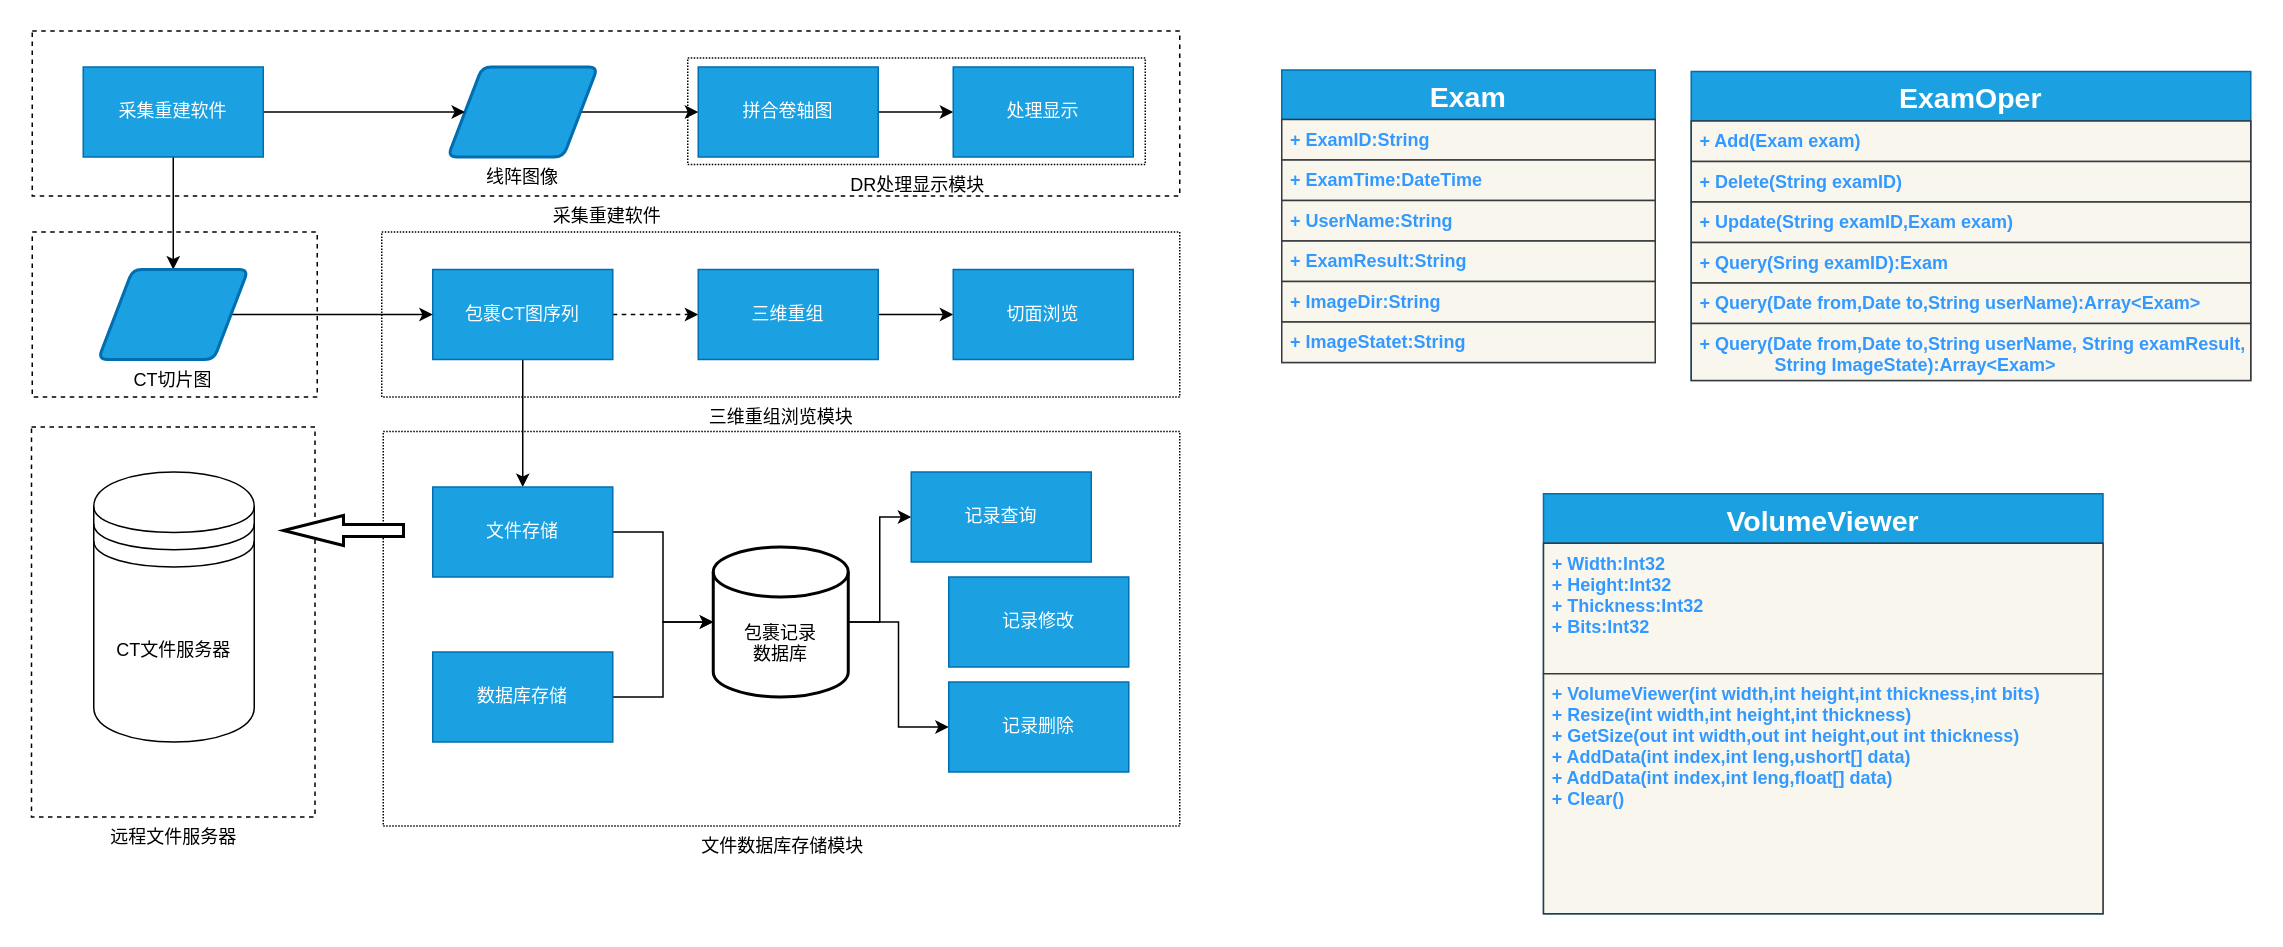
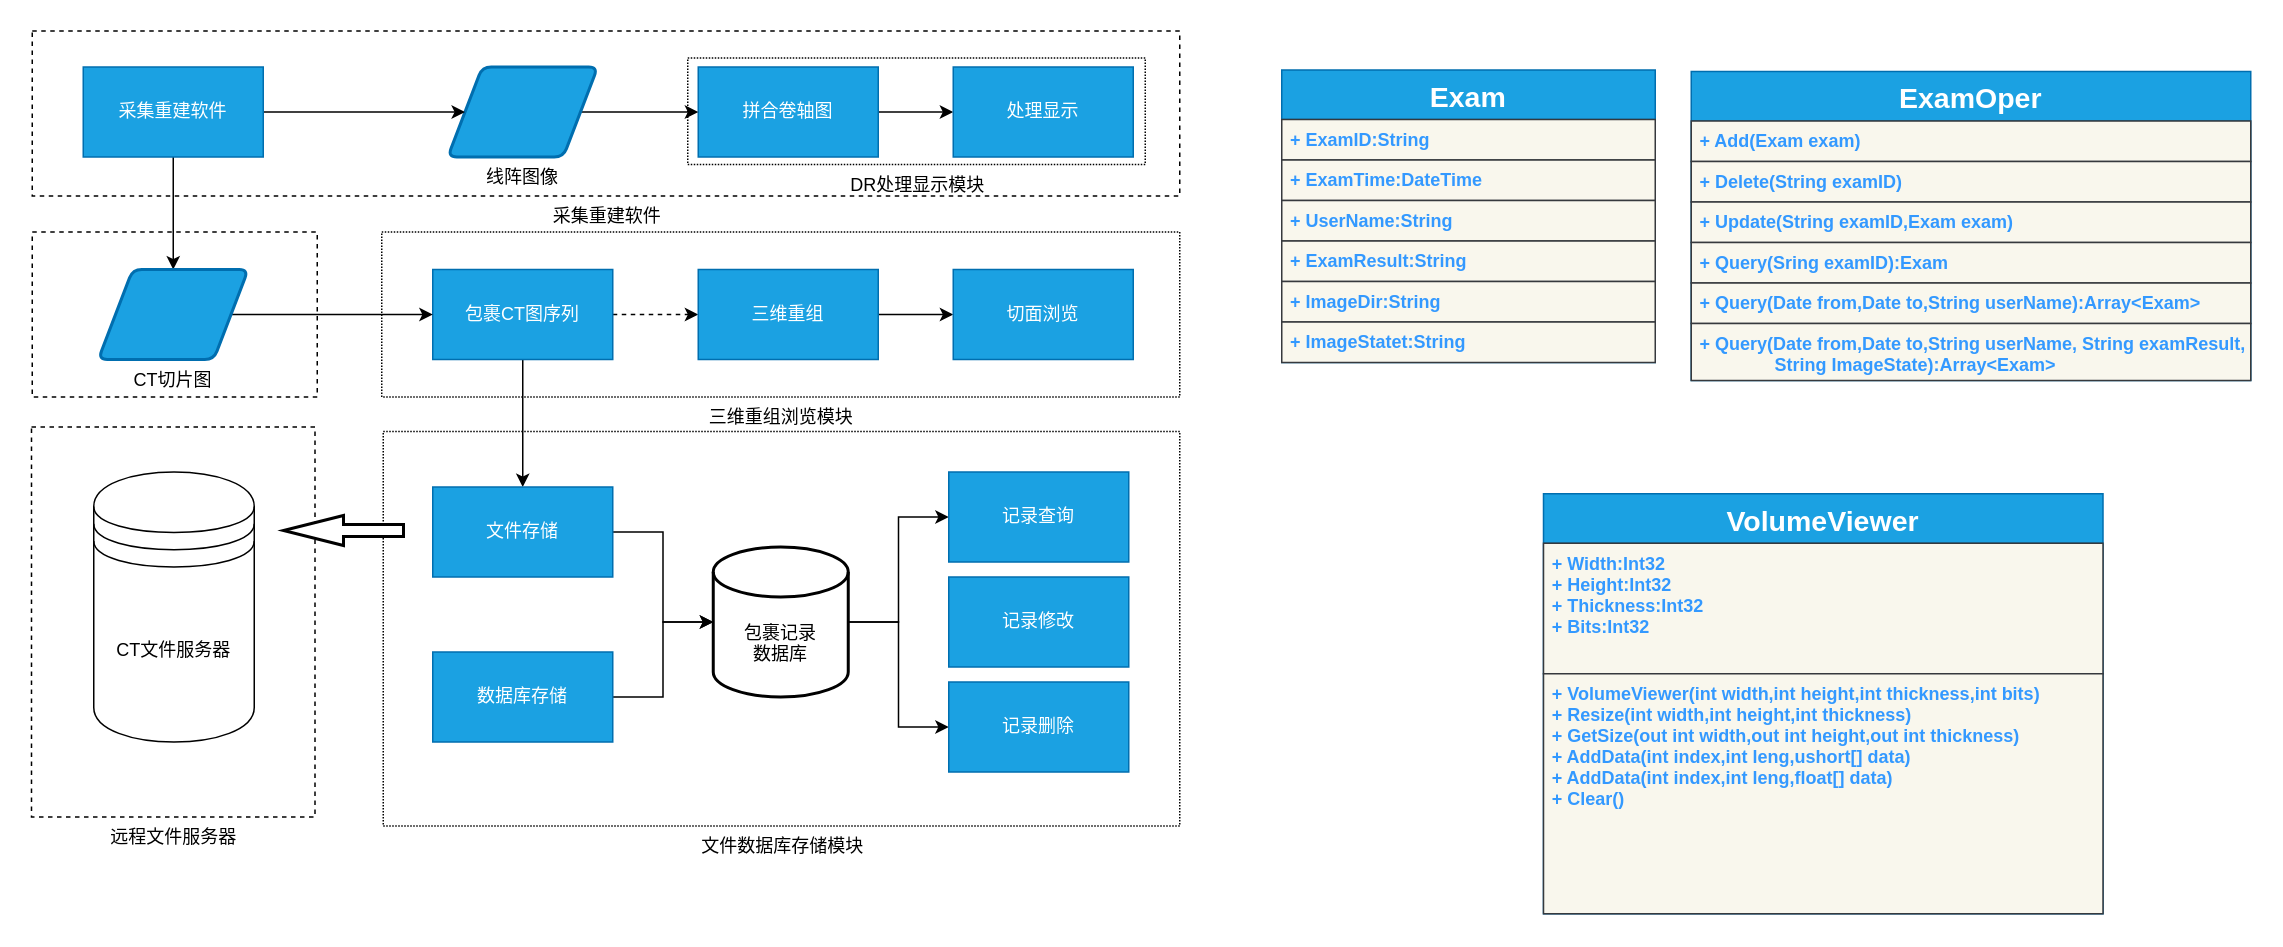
  <mxCell id="0" />
  <mxCell id="1" parent="0" />
  <mxCell id="2" value="采集重建软件" style="verticalLabelPosition=bottom;verticalAlign=top;html=1;shape=mxgraph.basic.rect;fillColor=none;fillColor2=none;strokeColor=#000000;strokeWidth=1;size=20;indent=5;fontColor=#000000;dashed=1;" parent="1" vertex="1"><mxGeometry x="21" y="20" width="765" height="110" as="geometry" /></mxCell>
  <mxCell id="3" value="文件数据库存储模块" style="verticalLabelPosition=bottom;verticalAlign=top;html=1;shape=mxgraph.basic.rect;fillColor=none;fillColor2=none;strokeColor=#000000;strokeWidth=1;size=20;indent=5;fontColor=#000000;dashed=1;dashPattern=1 1;" parent="1" vertex="1"><mxGeometry x="255" y="287" width="531" height="263" as="geometry" /></mxCell>
  <mxCell id="4" value="三维重组浏览模块" style="verticalLabelPosition=bottom;verticalAlign=top;html=1;shape=mxgraph.basic.rect;fillColor=none;fillColor2=none;strokeColor=#000000;strokeWidth=1;size=20;indent=5;fontColor=#000000;dashed=1;dashPattern=1 1;" parent="1" vertex="1"><mxGeometry x="254" y="154" width="532" height="110" as="geometry" /></mxCell>
  <mxCell id="5" value="远程文件服务器" style="verticalLabelPosition=bottom;verticalAlign=top;html=1;shape=mxgraph.basic.rect;fillColor=none;fillColor2=none;strokeColor=#000000;strokeWidth=1;size=20;indent=5;fontColor=#000000;dashed=1;" parent="1" vertex="1"><mxGeometry x="20.5" y="284" width="189" height="260" as="geometry" /></mxCell>
  <mxCell id="6" style="edgeStyle=orthogonalEdgeStyle;rounded=0;orthogonalLoop=1;jettySize=auto;html=1;exitX=1;exitY=0.5;exitDx=0;exitDy=0;fontColor=#000000;" parent="1" source="7" target="13" edge="1"><mxGeometry relative="1" as="geometry" /></mxCell>
  <mxCell id="7" value="拼合卷轴图" style="rounded=0;whiteSpace=wrap;html=1;fillColor=#1ba1e2;strokeColor=#006EAF;fontColor=#ffffff;" parent="1" vertex="1"><mxGeometry x="465" y="44" width="120" height="60" as="geometry" /></mxCell>
  <mxCell id="8" style="edgeStyle=orthogonalEdgeStyle;rounded=0;orthogonalLoop=1;jettySize=auto;html=1;exitX=1;exitY=0.5;exitDx=0;exitDy=0;entryX=0;entryY=0.5;entryDx=0;entryDy=0;fontColor=#000000;" parent="1" source="9" target="7" edge="1"><mxGeometry relative="1" as="geometry" /></mxCell>
  <mxCell id="9" value="线阵图像" style="verticalLabelPosition=bottom;verticalAlign=top;html=1;strokeWidth=2;shape=parallelogram;perimeter=parallelogramPerimeter;whiteSpace=wrap;rounded=1;arcSize=12;size=0.23;fillColor=#1ba1e2;strokeColor=#006EAF;fontColor=#000000;" parent="1" vertex="1"><mxGeometry x="298" y="44" width="100" height="60" as="geometry" /></mxCell>
  <mxCell id="10" style="edgeStyle=orthogonalEdgeStyle;rounded=0;orthogonalLoop=1;jettySize=auto;html=1;exitX=1;exitY=0.5;exitDx=0;exitDy=0;entryX=0;entryY=0.5;entryDx=0;entryDy=0;fontColor=#000000;" parent="1" source="12" target="9" edge="1"><mxGeometry relative="1" as="geometry" /></mxCell>
  <mxCell id="11" style="edgeStyle=orthogonalEdgeStyle;rounded=0;orthogonalLoop=1;jettySize=auto;html=1;exitX=0.5;exitY=1;exitDx=0;exitDy=0;entryX=0.5;entryY=0;entryDx=0;entryDy=0;" parent="1" source="12" target="35" edge="1"><mxGeometry relative="1" as="geometry" /></mxCell>
  <mxCell id="12" value="采集重建软件" style="rounded=0;whiteSpace=wrap;html=1;fillColor=#1ba1e2;strokeColor=#006EAF;fontColor=#ffffff;" parent="1" vertex="1"><mxGeometry x="55" y="44" width="120" height="60" as="geometry" /></mxCell>
  <mxCell id="13" value="处理显示" style="rounded=0;whiteSpace=wrap;html=1;fillColor=#1ba1e2;strokeColor=#006EAF;fontColor=#ffffff;" parent="1" vertex="1"><mxGeometry x="635" y="44" width="120" height="60" as="geometry" /></mxCell>
  <mxCell id="14" value="" style="edgeStyle=orthogonalEdgeStyle;rounded=0;orthogonalLoop=1;jettySize=auto;html=1;fontColor=#000000;dashed=1;" parent="1" source="16" target="18" edge="1"><mxGeometry relative="1" as="geometry" /></mxCell>
  <mxCell id="15" style="edgeStyle=orthogonalEdgeStyle;rounded=0;orthogonalLoop=1;jettySize=auto;html=1;exitX=0.5;exitY=1;exitDx=0;exitDy=0;fontColor=#000000;" parent="1" source="16" target="21" edge="1"><mxGeometry relative="1" as="geometry" /></mxCell>
  <mxCell id="16" value="包裹CT图序列" style="rounded=0;whiteSpace=wrap;html=1;fillColor=#1ba1e2;strokeColor=#006EAF;fontColor=#ffffff;" parent="1" vertex="1"><mxGeometry x="288" y="179" width="120" height="60" as="geometry" /></mxCell>
  <mxCell id="17" style="edgeStyle=orthogonalEdgeStyle;rounded=0;orthogonalLoop=1;jettySize=auto;html=1;exitX=1;exitY=0.5;exitDx=0;exitDy=0;fontColor=#000000;" parent="1" source="18" target="19" edge="1"><mxGeometry relative="1" as="geometry" /></mxCell>
  <mxCell id="18" value="三维重组" style="rounded=0;whiteSpace=wrap;html=1;fillColor=#1ba1e2;strokeColor=#006EAF;fontColor=#ffffff;" parent="1" vertex="1"><mxGeometry x="465" y="179" width="120" height="60" as="geometry" /></mxCell>
  <mxCell id="19" value="切面浏览" style="rounded=0;whiteSpace=wrap;html=1;fillColor=#1ba1e2;strokeColor=#006EAF;fontColor=#ffffff;" parent="1" vertex="1"><mxGeometry x="635" y="179" width="120" height="60" as="geometry" /></mxCell>
  <mxCell id="20" style="edgeStyle=orthogonalEdgeStyle;rounded=0;orthogonalLoop=1;jettySize=auto;html=1;exitX=1;exitY=0.5;exitDx=0;exitDy=0;entryX=0;entryY=0.5;entryDx=0;entryDy=0;entryPerimeter=0;fontColor=#000000;" parent="1" source="21" target="26" edge="1"><mxGeometry relative="1" as="geometry" /></mxCell>
  <mxCell id="21" value="文件存储" style="rounded=0;whiteSpace=wrap;html=1;fillColor=#1ba1e2;strokeColor=#006EAF;fontColor=#ffffff;" parent="1" vertex="1"><mxGeometry x="288" y="324" width="120" height="60" as="geometry" /></mxCell>
  <mxCell id="22" style="edgeStyle=orthogonalEdgeStyle;rounded=0;orthogonalLoop=1;jettySize=auto;html=1;exitX=1;exitY=0.5;exitDx=0;exitDy=0;fontColor=#000000;" parent="1" source="23" target="26" edge="1"><mxGeometry relative="1" as="geometry" /></mxCell>
  <mxCell id="23" value="数据库存储" style="rounded=0;whiteSpace=wrap;html=1;fillColor=#1ba1e2;strokeColor=#006EAF;fontColor=#ffffff;" parent="1" vertex="1"><mxGeometry x="288" y="434" width="120" height="60" as="geometry" /></mxCell>
  <mxCell id="24" style="edgeStyle=orthogonalEdgeStyle;rounded=0;orthogonalLoop=1;jettySize=auto;html=1;exitX=1;exitY=0.5;exitDx=0;exitDy=0;exitPerimeter=0;fontColor=#000000;" parent="1" source="26" target="27" edge="1"><mxGeometry relative="1" as="geometry" /></mxCell>
  <mxCell id="25" style="edgeStyle=orthogonalEdgeStyle;rounded=0;orthogonalLoop=1;jettySize=auto;html=1;exitX=1;exitY=0.5;exitDx=0;exitDy=0;exitPerimeter=0;entryX=0;entryY=0.5;entryDx=0;entryDy=0;fontColor=#000000;" parent="1" source="26" target="29" edge="1"><mxGeometry relative="1" as="geometry" /></mxCell>
  <mxCell id="26" value="&lt;br&gt;&lt;br&gt;包裹记录&lt;br&gt;数据库" style="strokeWidth=2;html=1;shape=mxgraph.flowchart.database;whiteSpace=wrap;" parent="1" vertex="1"><mxGeometry y="364" width="90" height="100" as="geometry" x="475" /></mxCell>
- <mxCell id="27" value="记录查询" style="rounded=0;whiteSpace=wrap;html=1;fillColor=#1ba1e2;strokeColor=#006EAF;fontColor=#ffffff;" parent="1" vertex="1"><mxGeometry x="607" y="314" width="120" height="60" as="geometry" /></mxCell>
+ <mxCell id="27" value="记录查询" style="rounded=0;whiteSpace=wrap;html=1;fillColor=#1ba1e2;strokeColor=#006EAF;fontColor=#ffffff;" parent="1" vertex="1"><mxGeometry x="632" y="314" width="120" height="60" as="geometry" /></mxCell>
  <mxCell id="28" value="记录修改" style="rounded=0;whiteSpace=wrap;html=1;fillColor=#1ba1e2;strokeColor=#006EAF;fontColor=#ffffff;" parent="1" vertex="1"><mxGeometry x="632" y="384" width="120" height="60" as="geometry" /></mxCell>
  <mxCell id="29" value="记录删除&lt;br&gt;" style="rounded=0;whiteSpace=wrap;html=1;fillColor=#1ba1e2;strokeColor=#006EAF;fontColor=#ffffff;" parent="1" vertex="1"><mxGeometry x="632" y="454" width="120" height="60" as="geometry" /></mxCell>
  <mxCell id="30" value="CT文件服务器" style="shape=datastore;whiteSpace=wrap;html=1;fillColor=none;fontColor=#000000;" parent="1" vertex="1"><mxGeometry x="62" y="314" width="107" height="180" as="geometry" /></mxCell>
  <mxCell id="31" value="DR处理显示模块" style="verticalLabelPosition=bottom;verticalAlign=top;html=1;shape=mxgraph.basic.rect;fillColor=none;fillColor2=none;strokeColor=#000000;strokeWidth=1;size=20;indent=5;fontColor=#000000;dashed=1;dashPattern=1 1;" parent="1" vertex="1"><mxGeometry x="458" y="38" width="305" height="71" as="geometry" /></mxCell>
  <mxCell id="32" value="" style="verticalLabelPosition=bottom;verticalAlign=top;html=1;strokeWidth=2;shape=mxgraph.arrows2.arrow;dy=0.6;dx=40;notch=0;rotation=180;" parent="1" vertex="1"><mxGeometry x="188.5" y="343" width="80" height="20" as="geometry" /></mxCell>
  <mxCell id="33" value="" style="verticalLabelPosition=bottom;verticalAlign=top;html=1;shape=mxgraph.basic.rect;fillColor=none;fillColor2=none;strokeColor=#000000;strokeWidth=1;size=20;indent=5;fontColor=#000000;dashed=1;" parent="1" vertex="1"><mxGeometry x="21" y="154" width="190" height="110" as="geometry" /></mxCell>
  <mxCell id="34" style="edgeStyle=orthogonalEdgeStyle;rounded=0;orthogonalLoop=1;jettySize=auto;html=1;exitX=1;exitY=0.5;exitDx=0;exitDy=0;entryX=0;entryY=0.5;entryDx=0;entryDy=0;" parent="1" source="35" target="16" edge="1"><mxGeometry relative="1" as="geometry" /></mxCell>
  <mxCell id="35" value="CT切片图" style="verticalLabelPosition=bottom;verticalAlign=top;html=1;strokeWidth=2;shape=parallelogram;perimeter=parallelogramPerimeter;whiteSpace=wrap;rounded=1;arcSize=12;size=0.23;fillColor=#1ba1e2;strokeColor=#006EAF;fontColor=#000000;" parent="1" vertex="1"><mxGeometry x="65" y="179" width="100" height="60" as="geometry" /></mxCell>
  <mxCell id="36" value="Exam" style="swimlane;fontStyle=1;align=center;verticalAlign=top;childLayout=stackLayout;horizontal=1;startSize=33;horizontalStack=0;resizeParent=1;resizeParentMax=0;resizeLast=0;collapsible=1;marginBottom=0;fontSize=19;fillColor=#1ba1e2;strokeColor=#006EAF;fontColor=#ffffff;" parent="1" vertex="1"><mxGeometry x="854" y="46" width="249" height="195" as="geometry" /></mxCell>
  <mxCell id="37" value="+ ExamID:String&#10;" style="text;strokeColor=#36393d;fillColor=#f9f7ed;align=left;verticalAlign=top;spacingLeft=4;spacingRight=4;overflow=hidden;rotatable=0;points=[[0,0.5],[1,0.5]];portConstraint=eastwest;fontStyle=1;fontColor=#3399FF;" parent="36" vertex="1"><mxGeometry y="33" width="249" height="27" as="geometry" /></mxCell>
  <mxCell id="38" value="+ ExamTime:DateTime&#10;" style="text;strokeColor=#36393d;fillColor=#f9f7ed;align=left;verticalAlign=top;spacingLeft=4;spacingRight=4;overflow=hidden;rotatable=0;points=[[0,0.5],[1,0.5]];portConstraint=eastwest;fontStyle=1;fontColor=#3399FF;" parent="36" vertex="1"><mxGeometry y="60" width="249" height="27" as="geometry" /></mxCell>
  <mxCell id="39" value="+ UserName:String&#10;" style="text;strokeColor=#36393d;fillColor=#f9f7ed;align=left;verticalAlign=top;spacingLeft=4;spacingRight=4;overflow=hidden;rotatable=0;points=[[0,0.5],[1,0.5]];portConstraint=eastwest;fontStyle=1;fontColor=#3399FF;" parent="36" vertex="1"><mxGeometry y="87" width="249" height="27" as="geometry" /></mxCell>
  <mxCell id="40" value="+ ExamResult:String&#10;" style="text;strokeColor=#36393d;fillColor=#f9f7ed;align=left;verticalAlign=top;spacingLeft=4;spacingRight=4;overflow=hidden;rotatable=0;points=[[0,0.5],[1,0.5]];portConstraint=eastwest;fontStyle=1;fontColor=#3399FF;" parent="36" vertex="1"><mxGeometry y="114" width="249" height="27" as="geometry" /></mxCell>
  <mxCell id="41" value="+ ImageDir:String&#10;" style="text;strokeColor=#36393d;fillColor=#f9f7ed;align=left;verticalAlign=top;spacingLeft=4;spacingRight=4;overflow=hidden;rotatable=0;points=[[0,0.5],[1,0.5]];portConstraint=eastwest;fontStyle=1;fontColor=#3399FF;" parent="36" vertex="1"><mxGeometry y="141" width="249" height="27" as="geometry" /></mxCell>
  <mxCell id="42" value="+ ImageStatet:String&#10;" style="text;strokeColor=#36393d;fillColor=#f9f7ed;align=left;verticalAlign=top;spacingLeft=4;spacingRight=4;overflow=hidden;rotatable=0;points=[[0,0.5],[1,0.5]];portConstraint=eastwest;fontStyle=1;fontColor=#3399FF;" parent="36" vertex="1"><mxGeometry y="168" width="249" height="27" as="geometry" /></mxCell>
  <mxCell id="43" value="ExamOper" style="swimlane;fontStyle=1;align=center;verticalAlign=top;childLayout=stackLayout;horizontal=1;startSize=33;horizontalStack=0;resizeParent=1;resizeParentMax=0;resizeLast=0;collapsible=1;marginBottom=0;fontSize=19;fillColor=#1ba1e2;strokeColor=#006EAF;fontColor=#ffffff;" parent="1" vertex="1"><mxGeometry x="1127" y="47" width="373" height="206" as="geometry" /></mxCell>
  <mxCell id="44" value="+ Add(Exam exam)&#10;" style="text;strokeColor=#36393d;fillColor=#f9f7ed;align=left;verticalAlign=top;spacingLeft=4;spacingRight=4;overflow=hidden;rotatable=0;points=[[0,0.5],[1,0.5]];portConstraint=eastwest;fontStyle=1;fontColor=#3399FF;" parent="43" vertex="1"><mxGeometry y="33" width="373" height="27" as="geometry" /></mxCell>
  <mxCell id="45" value="+ Delete(String examID)&#10;" style="text;strokeColor=#36393d;fillColor=#f9f7ed;align=left;verticalAlign=top;spacingLeft=4;spacingRight=4;overflow=hidden;rotatable=0;points=[[0,0.5],[1,0.5]];portConstraint=eastwest;fontStyle=1;fontColor=#3399FF;" parent="43" vertex="1"><mxGeometry y="60" width="373" height="27" as="geometry" /></mxCell>
  <mxCell id="46" value="+ Update(String examID,Exam exam)&#10;" style="text;strokeColor=#36393d;fillColor=#f9f7ed;align=left;verticalAlign=top;spacingLeft=4;spacingRight=4;overflow=hidden;rotatable=0;points=[[0,0.5],[1,0.5]];portConstraint=eastwest;fontStyle=1;fontColor=#3399FF;" parent="43" vertex="1"><mxGeometry y="87" width="373" height="27" as="geometry" /></mxCell>
  <mxCell id="47" value="+ Query(Sring examID):Exam&#10;" style="text;strokeColor=#36393d;fillColor=#f9f7ed;align=left;verticalAlign=top;spacingLeft=4;spacingRight=4;overflow=hidden;rotatable=0;points=[[0,0.5],[1,0.5]];portConstraint=eastwest;fontStyle=1;fontColor=#3399FF;" parent="43" vertex="1"><mxGeometry y="114" width="373" height="27" as="geometry" /></mxCell>
  <mxCell id="48" value="+ Query(Date from,Date to,String userName):Array&lt;Exam&gt;&#10;" style="text;strokeColor=#36393d;fillColor=#f9f7ed;align=left;verticalAlign=top;spacingLeft=4;spacingRight=4;overflow=hidden;rotatable=0;points=[[0,0.5],[1,0.5]];portConstraint=eastwest;fontStyle=1;fontColor=#3399FF;" parent="43" vertex="1"><mxGeometry y="141" width="373" height="27" as="geometry" /></mxCell>
  <mxCell id="49" value="+ Query(Date from,Date to,String userName, String examResult,&#10;               String ImageState):Array&lt;Exam&gt;&#10;" style="text;strokeColor=#36393d;fillColor=#f9f7ed;align=left;verticalAlign=top;spacingLeft=4;spacingRight=4;overflow=hidden;rotatable=0;points=[[0,0.5],[1,0.5]];portConstraint=eastwest;fontStyle=1;fontColor=#3399FF;" parent="43" vertex="1"><mxGeometry y="168" width="373" height="38" as="geometry" /></mxCell>
  <mxCell id="50" value="VolumeViewer" style="swimlane;fontStyle=1;align=center;verticalAlign=top;childLayout=stackLayout;horizontal=1;startSize=33;horizontalStack=0;resizeParent=1;resizeParentMax=0;resizeLast=0;collapsible=1;marginBottom=0;fontSize=19;fillColor=#1ba1e2;strokeColor=#006EAF;fontColor=#ffffff;" parent="1" vertex="1"><mxGeometry x="1028.5" y="328.5" width="373" height="280" as="geometry" /></mxCell>
  <mxCell id="51" value="+ Width:Int32&#10;+ Height:Int32&#10;+ Thickness:Int32&#10;+ Bits:Int32&#10;" style="text;strokeColor=#36393d;fillColor=#f9f7ed;align=left;verticalAlign=top;spacingLeft=4;spacingRight=4;overflow=hidden;rotatable=0;points=[[0,0.5],[1,0.5]];portConstraint=eastwest;fontStyle=1;fontColor=#3399FF;" parent="50" vertex="1"><mxGeometry y="33" width="373" height="87" as="geometry" /></mxCell>
  <mxCell id="52" value="+ VolumeViewer(int width,int height,int thickness,int bits)&#10;+ Resize(int width,int height,int thickness)&#10;+ GetSize(out int width,out int height,out int thickness)&#10;+ AddData(int index,int leng,ushort[] data)&#10;+ AddData(int index,int leng,float[] data)&#10;+ Clear()&#10;&#10;&#10;&#10;&#10;" style="text;strokeColor=#36393d;fillColor=#f9f7ed;align=left;verticalAlign=top;spacingLeft=4;spacingRight=4;overflow=hidden;rotatable=0;points=[[0,0.5],[1,0.5]];portConstraint=eastwest;fontStyle=1;fontColor=#3399FF;" parent="50" vertex="1"><mxGeometry y="120" width="373" height="160" as="geometry" /></mxCell>
